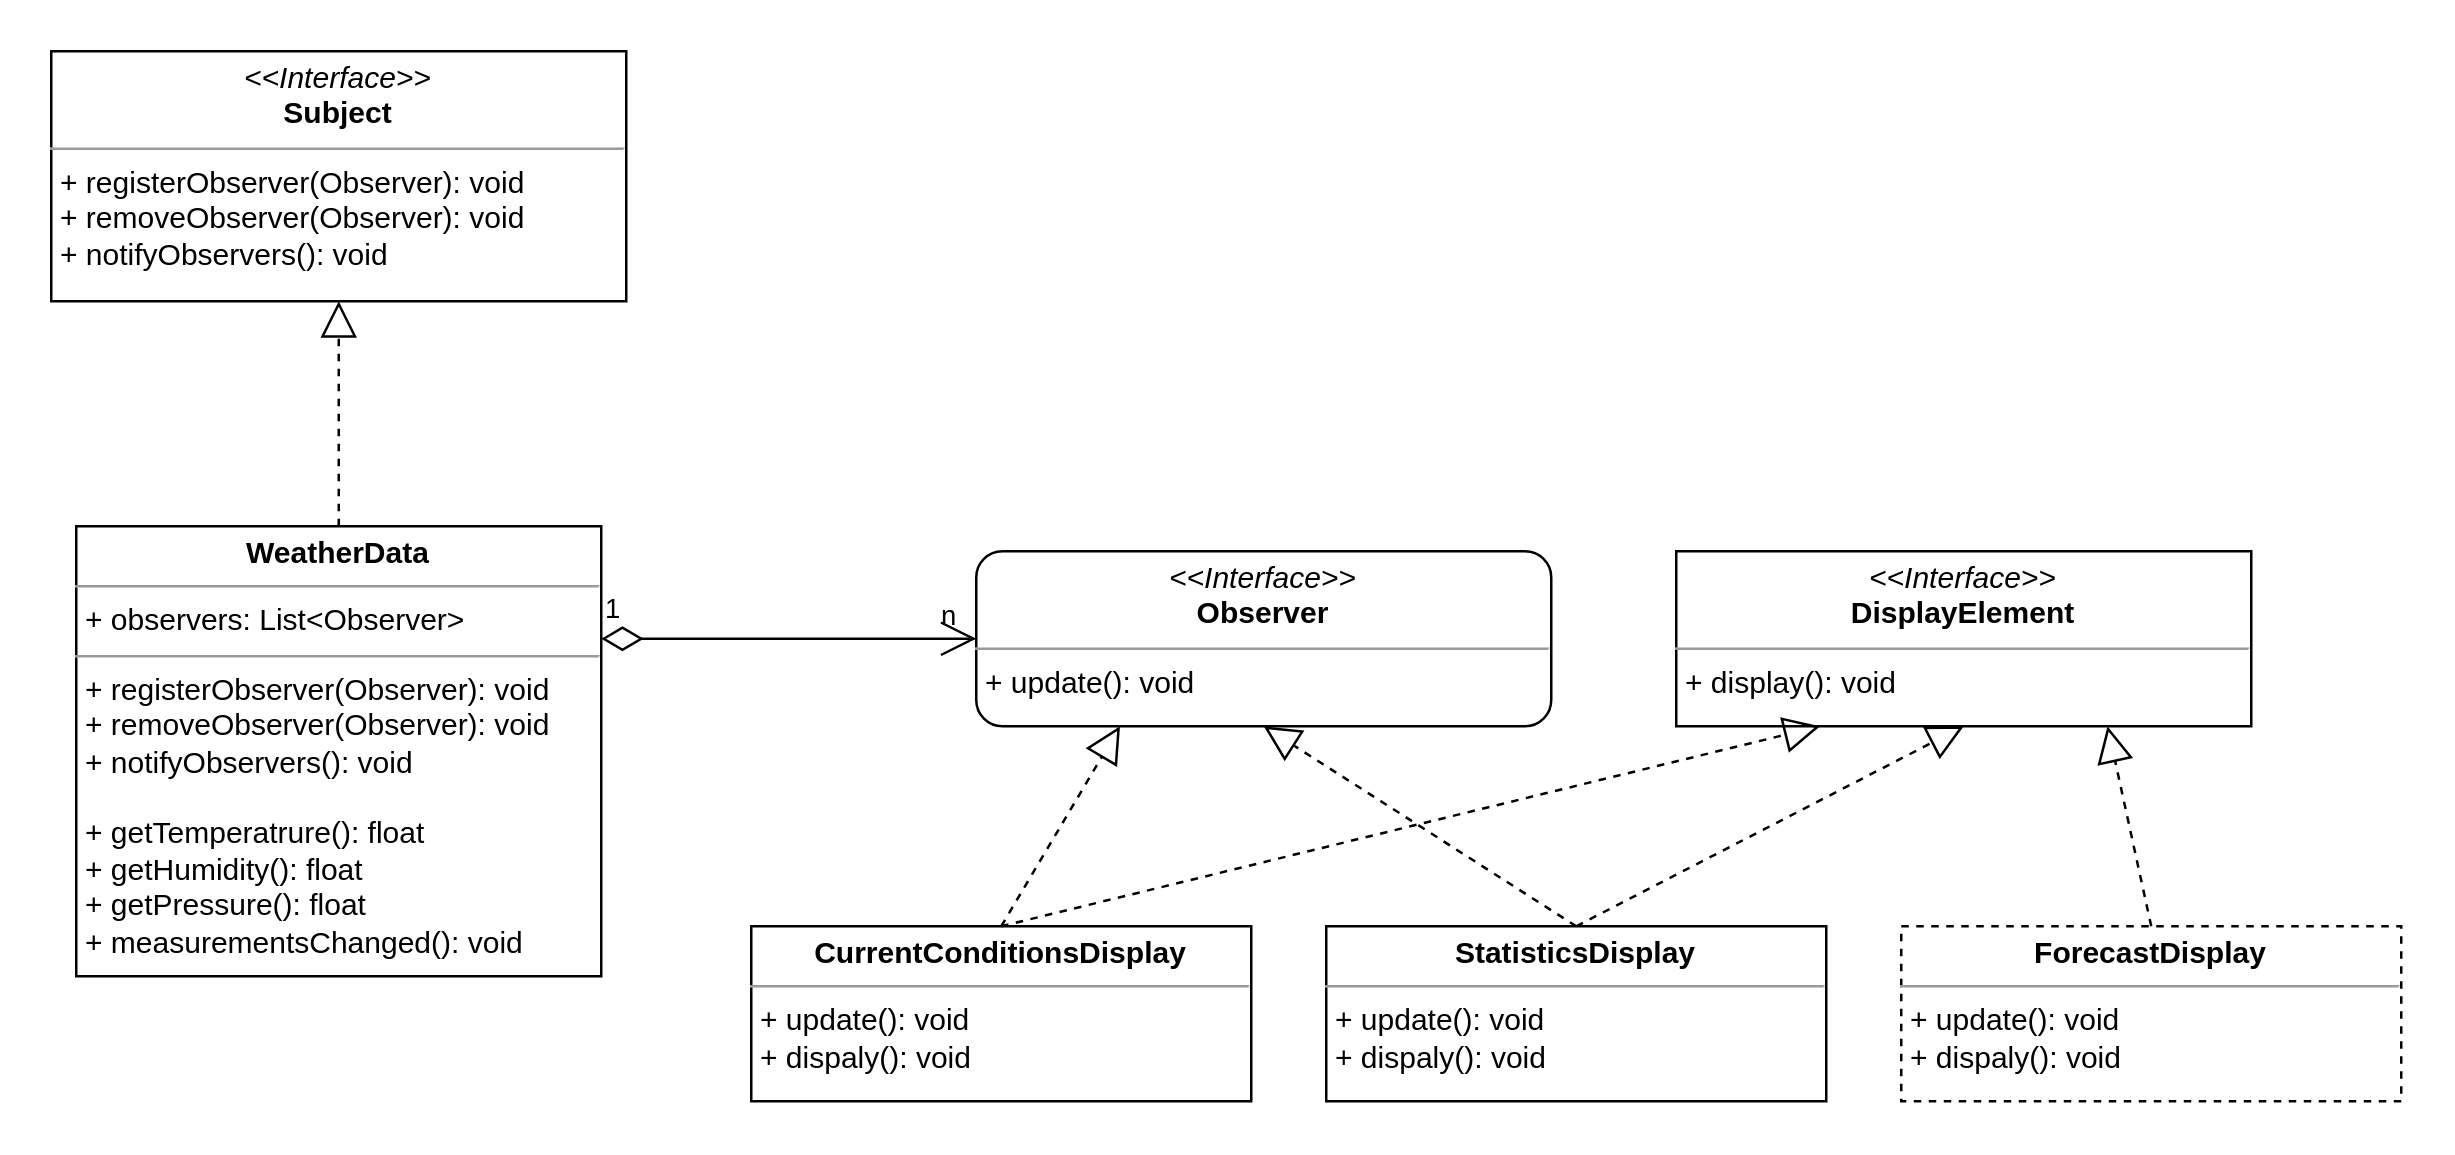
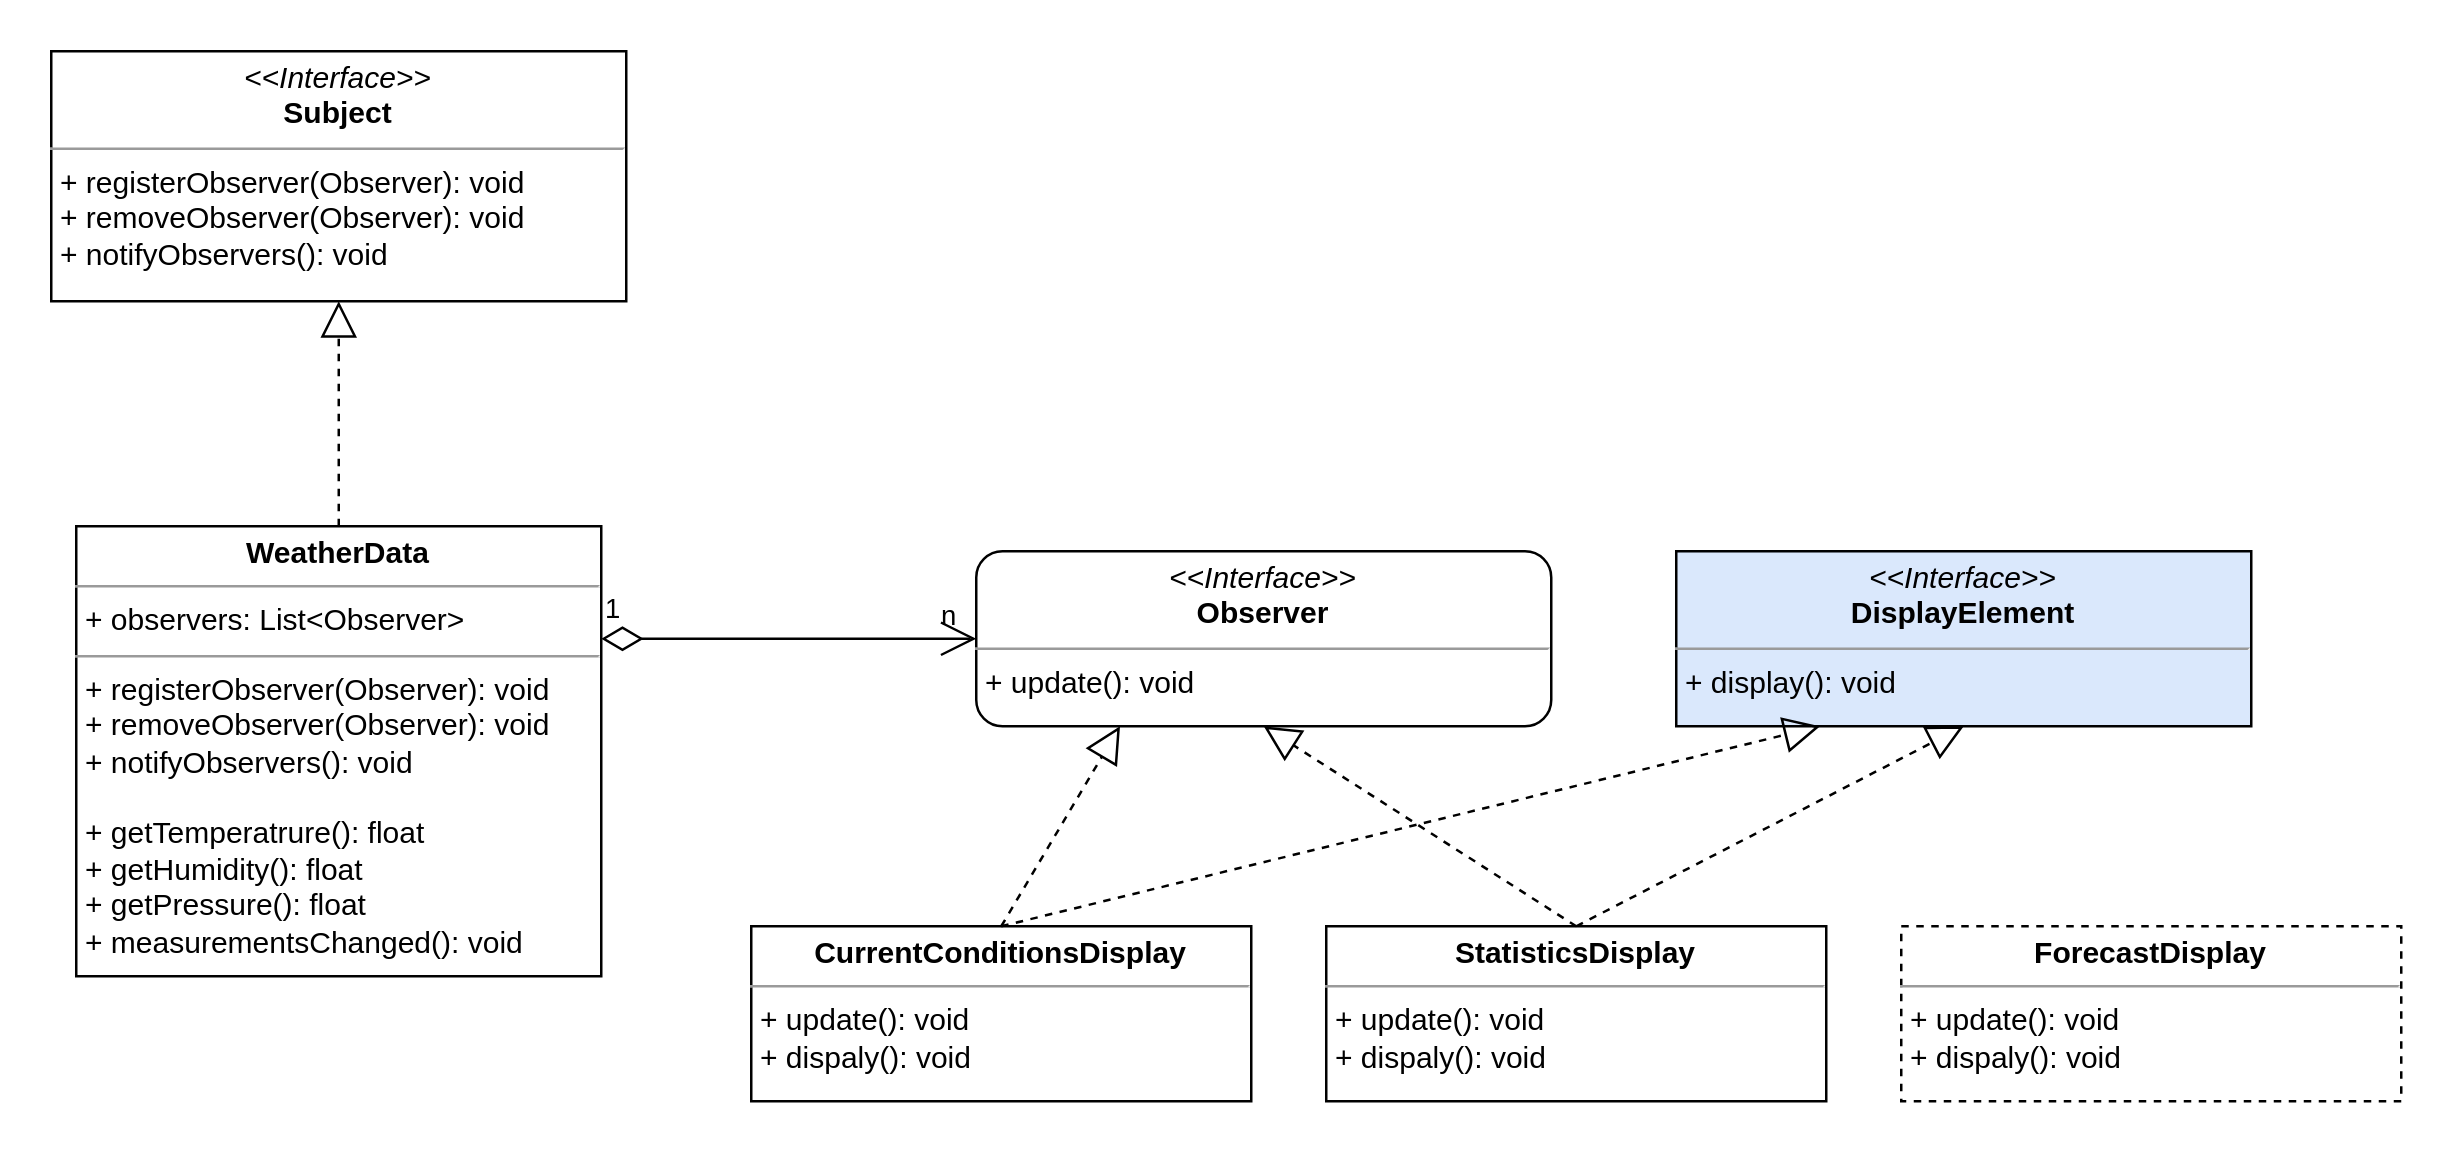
  <mxCell id="0" />
  <mxCell id="1" parent="0" />
  <mxCell id="2" value="&lt;p style=&quot;margin: 0px ; margin-top: 4px ; text-align: center&quot;&gt;&lt;i&gt;&amp;lt;&amp;lt;Interface&amp;gt;&amp;gt;&lt;/i&gt;&lt;br&gt;&lt;b&gt;Subject&lt;/b&gt;&lt;/p&gt;&lt;hr size=&quot;1&quot;&gt;&lt;p style=&quot;margin: 0px ; margin-left: 4px&quot;&gt;+ registerObserver(Observer): void&lt;br&gt;+ removeObserver(Observer): void&lt;/p&gt;&lt;p style=&quot;margin: 0px ; margin-left: 4px&quot;&gt;+ notifyObservers(): void&lt;/p&gt;" style="verticalAlign=top;align=left;overflow=fill;fontSize=12;fontFamily=Helvetica;html=1;" vertex="1" parent="1"><mxGeometry x="20" y="20" width="230" height="100" as="geometry" /></mxCell>
  <mxCell id="3" value="&lt;p style=&quot;margin: 0px ; margin-top: 4px ; text-align: center&quot;&gt;&lt;i&gt;&amp;lt;&amp;lt;Interface&amp;gt;&amp;gt;&lt;/i&gt;&lt;br&gt;&lt;b&gt;Observer&lt;/b&gt;&lt;/p&gt;&lt;hr size=&quot;1&quot;&gt;&lt;p style=&quot;margin: 0px ; margin-left: 4px&quot;&gt;+ update(): void&lt;br&gt;&lt;/p&gt;" style="verticalAlign=top;align=left;overflow=fill;fontSize=12;fontFamily=Helvetica;html=1;rounded=1;" vertex="1" parent="1"><mxGeometry x="390" y="220" width="230" height="70" as="geometry" /></mxCell>
- <mxCell id="4" value="&lt;p style=&quot;margin: 0px ; margin-top: 4px ; text-align: center&quot;&gt;&lt;i&gt;&amp;lt;&amp;lt;Interface&amp;gt;&amp;gt;&lt;/i&gt;&lt;br&gt;&lt;b&gt;DisplayElement&lt;/b&gt;&lt;/p&gt;&lt;hr size=&quot;1&quot;&gt;&lt;p style=&quot;margin: 0px ; margin-left: 4px&quot;&gt;+ display(): void&lt;br&gt;&lt;/p&gt;" style="verticalAlign=top;align=left;overflow=fill;fontSize=12;fontFamily=Helvetica;html=1;" vertex="1" parent="1"><mxGeometry x="670" y="220" width="230" height="70" as="geometry" /></mxCell>
+ <mxCell id="4" value="&lt;p style=&quot;margin: 0px ; margin-top: 4px ; text-align: center&quot;&gt;&lt;i&gt;&amp;lt;&amp;lt;Interface&amp;gt;&amp;gt;&lt;/i&gt;&lt;br&gt;&lt;b&gt;DisplayElement&lt;/b&gt;&lt;/p&gt;&lt;hr size=&quot;1&quot;&gt;&lt;p style=&quot;margin: 0px ; margin-left: 4px&quot;&gt;+ display(): void&lt;br&gt;&lt;/p&gt;" style="verticalAlign=top;align=left;overflow=fill;fontSize=12;fontFamily=Helvetica;html=1;fillColor=#dae8fc;" vertex="1" parent="1"><mxGeometry x="670" y="220" width="230" height="70" as="geometry" /></mxCell>
  <mxCell id="5" value="&lt;p style=&quot;margin: 0px ; margin-top: 4px ; text-align: center&quot;&gt;&lt;b&gt;CurrentConditionsDisplay&lt;/b&gt;&lt;/p&gt;&lt;hr size=&quot;1&quot;&gt;&lt;p style=&quot;margin: 0px ; margin-left: 4px&quot;&gt;+ update(): void&lt;/p&gt;&lt;p style=&quot;margin: 0px ; margin-left: 4px&quot;&gt;+ dispaly(): void&lt;/p&gt;" style="verticalAlign=top;align=left;overflow=fill;fontSize=12;fontFamily=Helvetica;html=1;" vertex="1" parent="1"><mxGeometry x="300" y="370" width="200" height="70" as="geometry" /></mxCell>
  <mxCell id="6" value="&lt;p style=&quot;margin: 0px ; margin-top: 4px ; text-align: center&quot;&gt;&lt;b&gt;StatisticsDisplay&lt;/b&gt;&lt;/p&gt;&lt;hr size=&quot;1&quot;&gt;&lt;p style=&quot;margin: 0px ; margin-left: 4px&quot;&gt;+ update(): void&lt;/p&gt;&lt;p style=&quot;margin: 0px ; margin-left: 4px&quot;&gt;+ dispaly(): void&lt;/p&gt;" style="verticalAlign=top;align=left;overflow=fill;fontSize=12;fontFamily=Helvetica;html=1;" vertex="1" parent="1"><mxGeometry x="530" y="370" width="200" height="70" as="geometry" /></mxCell>
  <mxCell id="7" value="&lt;p style=&quot;margin: 0px ; margin-top: 4px ; text-align: center&quot;&gt;&lt;b&gt;ForecastDisplay&lt;/b&gt;&lt;/p&gt;&lt;hr size=&quot;1&quot;&gt;&lt;p style=&quot;margin: 0px ; margin-left: 4px&quot;&gt;+ update(): void&lt;/p&gt;&lt;p style=&quot;margin: 0px ; margin-left: 4px&quot;&gt;+ dispaly(): void&lt;/p&gt;" style="verticalAlign=top;align=left;overflow=fill;fontSize=12;fontFamily=Helvetica;html=1;dashed=1;" vertex="1" parent="1"><mxGeometry x="760" y="370" width="200" height="70" as="geometry" /></mxCell>
  <mxCell id="8" value="" style="endArrow=block;dashed=1;endFill=0;endSize=12;html=1;rounded=0;entryX=0.25;entryY=1;entryDx=0;entryDy=0;exitX=0.5;exitY=0;exitDx=0;exitDy=0;" edge="1" parent="1" source="5" target="3"><mxGeometry width="160" relative="1" as="geometry"><mxPoint x="360" y="320" as="sourcePoint" /><mxPoint x="520" y="320" as="targetPoint" /></mxGeometry></mxCell>
  <mxCell id="9" value="" style="endArrow=block;dashed=1;endFill=0;endSize=12;html=1;rounded=0;entryX=0.5;entryY=1;entryDx=0;entryDy=0;exitX=0.5;exitY=0;exitDx=0;exitDy=0;" edge="1" parent="1" source="6" target="3"><mxGeometry width="160" relative="1" as="geometry"><mxPoint x="400" y="440" as="sourcePoint" /><mxPoint x="457.5" y="290" as="targetPoint" /></mxGeometry></mxCell>
  <mxCell id="10" value="" style="endArrow=block;dashed=1;endFill=0;endSize=12;html=1;rounded=0;entryX=0.25;entryY=1;entryDx=0;entryDy=0;exitX=0.5;exitY=0;exitDx=0;exitDy=0;" edge="1" parent="1" source="5" target="4"><mxGeometry width="160" relative="1" as="geometry"><mxPoint x="400" y="440" as="sourcePoint" /><mxPoint x="457.5" y="290" as="targetPoint" /></mxGeometry></mxCell>
  <mxCell id="11" value="" style="endArrow=block;dashed=1;endFill=0;endSize=12;html=1;rounded=0;entryX=0.5;entryY=1;entryDx=0;entryDy=0;exitX=0.5;exitY=0;exitDx=0;exitDy=0;" edge="1" parent="1" source="6" target="4"><mxGeometry width="160" relative="1" as="geometry"><mxPoint x="400" y="440" as="sourcePoint" /><mxPoint x="727.5" y="290" as="targetPoint" /></mxGeometry></mxCell>
- <mxCell id="12" value="" style="endArrow=block;dashed=1;endFill=0;endSize=12;html=1;rounded=0;entryX=0.75;entryY=1;entryDx=0;entryDy=0;exitX=0.5;exitY=0;exitDx=0;exitDy=0;" edge="1" parent="1" source="7" target="4"><mxGeometry width="160" relative="1" as="geometry"><mxPoint x="640" y="440" as="sourcePoint" /><mxPoint x="785" y="290" as="targetPoint" /></mxGeometry></mxCell>
  <mxCell id="13" value="1" style="endArrow=open;html=1;endSize=12;startArrow=diamondThin;startSize=14;startFill=0;edgeStyle=orthogonalEdgeStyle;align=left;verticalAlign=bottom;rounded=0;exitX=1;exitY=0.25;exitDx=0;exitDy=0;entryX=0;entryY=0.5;entryDx=0;entryDy=0;labelBackgroundColor=none;" edge="1" parent="1" source="16" target="3"><mxGeometry x="-1" y="3" relative="1" as="geometry"><mxPoint x="300" y="69.5" as="sourcePoint" /><mxPoint x="460" y="69.5" as="targetPoint" /></mxGeometry></mxCell>
  <mxCell id="14" value="n" style="edgeLabel;html=1;align=center;verticalAlign=middle;resizable=0;points=[];labelBackgroundColor=none;" vertex="1" connectable="0" parent="13"><mxGeometry x="0.782" relative="1" as="geometry"><mxPoint x="4" y="-10" as="offset" /></mxGeometry></mxCell>
  <mxCell id="15" value="" style="endArrow=block;dashed=1;endFill=0;endSize=12;html=1;rounded=0;entryX=0.5;entryY=1;entryDx=0;entryDy=0;exitX=0.5;exitY=0;exitDx=0;exitDy=0;" edge="1" parent="1" source="16" target="2"><mxGeometry width="160" relative="1" as="geometry"><mxPoint x="135" y="220" as="sourcePoint" /><mxPoint x="630" y="170" as="targetPoint" /></mxGeometry></mxCell>
  <mxCell id="16" value="&lt;p style=&quot;margin: 0px ; margin-top: 4px ; text-align: center&quot;&gt;&lt;b&gt;WeatherData&lt;/b&gt;&lt;/p&gt;&lt;hr size=&quot;1&quot;&gt;&lt;p style=&quot;margin: 0px ; margin-left: 4px&quot;&gt;+ observers: List&amp;lt;Observer&amp;gt;&lt;/p&gt;&lt;hr size=&quot;1&quot;&gt;&lt;p style=&quot;margin: 0px 0px 0px 4px&quot;&gt;+ registerObserver(Observer): void&lt;br&gt;+ removeObserver(Observer): void&lt;/p&gt;&lt;p style=&quot;margin: 0px 0px 0px 4px&quot;&gt;+ notifyObservers(): void&lt;/p&gt;&lt;p style=&quot;margin: 0px 0px 0px 4px&quot;&gt;&lt;br&gt;&lt;/p&gt;&lt;p style=&quot;margin: 0px 0px 0px 4px&quot;&gt;+ getTemperatrure(): float&lt;/p&gt;&lt;p style=&quot;margin: 0px 0px 0px 4px&quot;&gt;+ getHumidity(): float&lt;/p&gt;&lt;p style=&quot;margin: 0px 0px 0px 4px&quot;&gt;+ getPressure(): float&lt;/p&gt;&lt;p style=&quot;margin: 0px 0px 0px 4px&quot;&gt;+ measurementsChanged(): void&lt;/p&gt;" style="verticalAlign=top;align=left;overflow=fill;fontSize=12;fontFamily=Helvetica;html=1;labelBackgroundColor=none;" vertex="1" parent="1"><mxGeometry x="30" y="210" width="210" height="180" as="geometry" /></mxCell>
